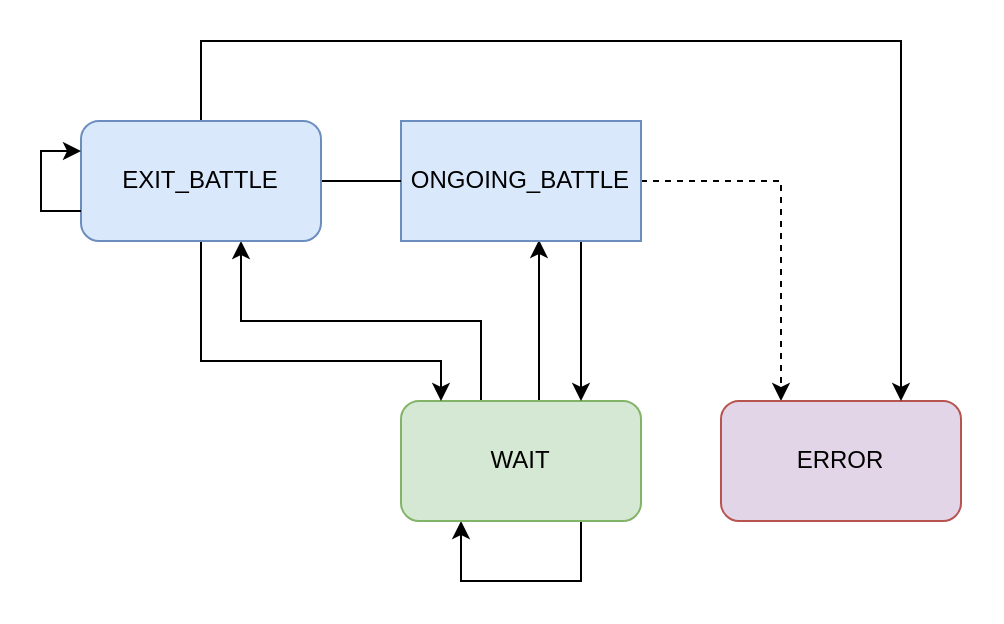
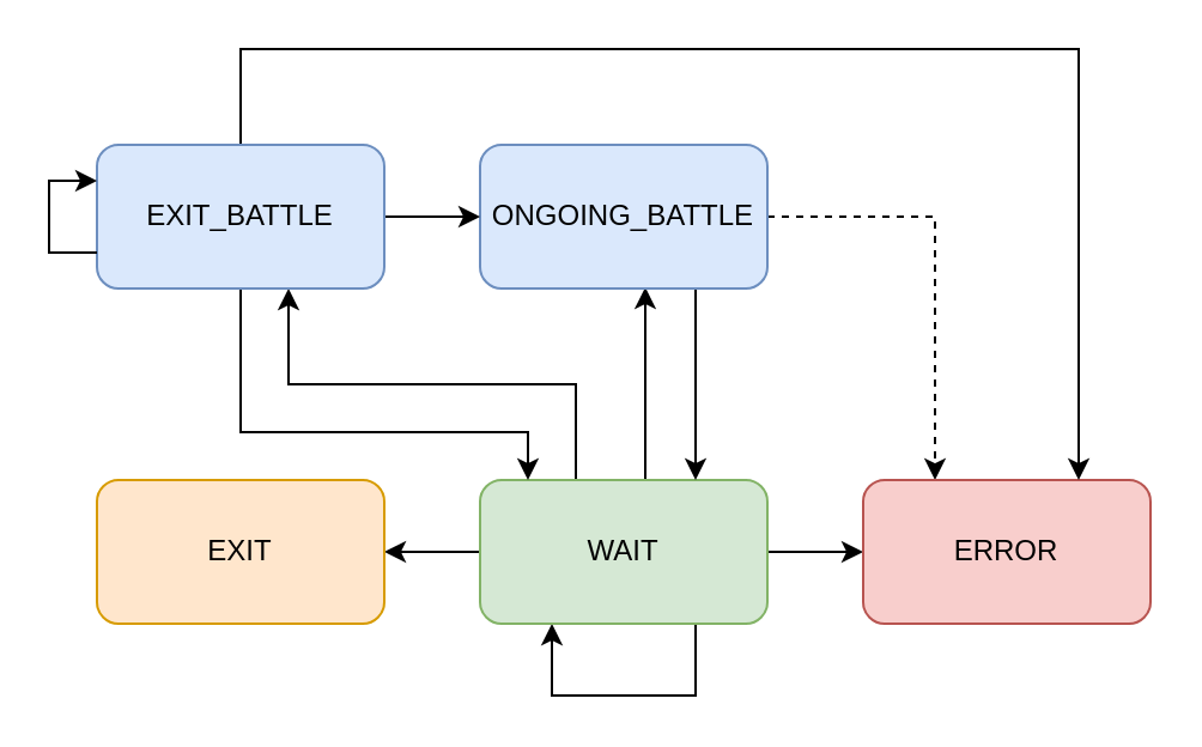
  <mxCell id="0" />
  <mxCell id="1" parent="0" />
+ <mxCell id="2" value="" style="edgeStyle=orthogonalEdgeStyle;rounded=0;orthogonalLoop=1;jettySize=auto;html=1;" parent="1" source="7" target="16" edge="1"><mxGeometry relative="1" as="geometry" /></mxCell>
  <mxCell id="3" value="" style="edgeStyle=orthogonalEdgeStyle;rounded=0;orthogonalLoop=1;jettySize=auto;html=1;" parent="1" source="7" target="15" edge="1"><mxGeometry relative="1" as="geometry"><Array as="points"><mxPoint x="240" y="160" /><mxPoint x="120" y="160" /></Array></mxGeometry></mxCell>
  <mxCell id="4" value="" style="edgeStyle=orthogonalEdgeStyle;rounded=0;orthogonalLoop=1;jettySize=auto;html=1;entryX=0.25;entryY=1;entryDx=0;entryDy=0;exitX=0.75;exitY=1;exitDx=0;exitDy=0;" parent="1" source="7" target="7" edge="1"><mxGeometry relative="1" as="geometry"><mxPoint x="250" y="340" as="targetPoint" /><Array as="points"><mxPoint x="290" y="290" /><mxPoint x="230" y="290" /></Array></mxGeometry></mxCell>
+ <mxCell id="5" value="" style="edgeStyle=orthogonalEdgeStyle;rounded=0;orthogonalLoop=1;jettySize=auto;html=1;" parent="1" source="7" target="11" edge="1"><mxGeometry relative="1" as="geometry" /></mxCell>
  <mxCell id="6" value="" style="edgeStyle=orthogonalEdgeStyle;rounded=0;orthogonalLoop=1;jettySize=auto;html=1;entryX=0.575;entryY=0.992;entryDx=0;entryDy=0;entryPerimeter=0;" parent="1" source="7" target="10" edge="1"><mxGeometry relative="1" as="geometry"><Array as="points"><mxPoint x="269" y="180" /><mxPoint x="269" y="180" /></Array></mxGeometry></mxCell>
  <mxCell id="7" value="WAIT" style="rounded=1;whiteSpace=wrap;html=1;fillColor=#d5e8d4;strokeColor=#82b366;" parent="1" vertex="1"><mxGeometry x="200" y="200" width="120" height="60" as="geometry" /></mxCell>
  <mxCell id="8" value="" style="edgeStyle=orthogonalEdgeStyle;rounded=0;orthogonalLoop=1;jettySize=auto;html=1;entryX=0.25;entryY=0;entryDx=0;entryDy=0;dashed=1;" parent="1" source="10" target="11" edge="1"><mxGeometry relative="1" as="geometry"><mxPoint x="420" y="50" as="targetPoint" /></mxGeometry></mxCell>
  <mxCell id="9" style="edgeStyle=orthogonalEdgeStyle;rounded=0;orthogonalLoop=1;jettySize=auto;html=1;entryX=0.75;entryY=0;entryDx=0;entryDy=0;exitX=0.75;exitY=1;exitDx=0;exitDy=0;" parent="1" source="10" target="7" edge="1"><mxGeometry relative="1" as="geometry"><mxPoint x="290" y="83" as="sourcePoint" /></mxGeometry></mxCell>
- <mxCell id="10" value="ONGOING_BATTLE" style="whiteSpace=wrap;html=1;fillColor=#dae8fc;strokeColor=#6c8ebf;rounded=0;" parent="1" vertex="1"><mxGeometry x="200" y="60" width="120" height="60" as="geometry" /></mxCell>
- <mxCell id="11" value="ERROR" style="rounded=1;whiteSpace=wrap;html=1;fillColor=#e1d5e7;strokeColor=#b85450;" parent="1" vertex="1"><mxGeometry x="360" y="200" width="120" height="60" as="geometry" /></mxCell>
- <mxCell id="12" value="" style="edgeStyle=orthogonalEdgeStyle;rounded=0;orthogonalLoop=1;jettySize=auto;html=1;entryX=0;entryY=0.5;entryDx=0;entryDy=0;endArrow=none;" parent="1" source="15" target="10" edge="1"><mxGeometry relative="1" as="geometry"><mxPoint x="190" y="50" as="targetPoint" /></mxGeometry></mxCell>
+ <mxCell id="10" value="ONGOING_BATTLE" style="rounded=1;whiteSpace=wrap;html=1;fillColor=#dae8fc;strokeColor=#6c8ebf;" parent="1" vertex="1"><mxGeometry x="200" y="60" width="120" height="60" as="geometry" /></mxCell>
+ <mxCell id="11" value="ERROR" style="rounded=1;whiteSpace=wrap;html=1;fillColor=#f8cecc;strokeColor=#b85450;" parent="1" vertex="1"><mxGeometry x="360" y="200" width="120" height="60" as="geometry" /></mxCell>
+ <mxCell id="12" value="" style="edgeStyle=orthogonalEdgeStyle;rounded=0;orthogonalLoop=1;jettySize=auto;html=1;entryX=0;entryY=0.5;entryDx=0;entryDy=0;" parent="1" source="15" target="10" edge="1"><mxGeometry relative="1" as="geometry"><mxPoint x="190" y="50" as="targetPoint" /></mxGeometry></mxCell>
  <mxCell id="13" value="" style="edgeStyle=orthogonalEdgeStyle;rounded=0;orthogonalLoop=1;jettySize=auto;html=1;entryX=0.75;entryY=0;entryDx=0;entryDy=0;exitX=0.5;exitY=0;exitDx=0;exitDy=0;" parent="1" source="15" target="11" edge="1"><mxGeometry relative="1" as="geometry"><mxPoint x="120" y="-60" as="targetPoint" /><Array as="points"><mxPoint x="100" y="20" /><mxPoint x="450" y="20" /></Array></mxGeometry></mxCell>
  <mxCell id="14" value="" style="edgeStyle=orthogonalEdgeStyle;rounded=0;orthogonalLoop=1;jettySize=auto;html=1;" edge="1" parent="1" source="15"><mxGeometry relative="1" as="geometry"><mxPoint x="220" y="200" as="targetPoint" /><Array as="points"><mxPoint x="100" y="180" /><mxPoint x="220" y="180" /></Array></mxGeometry></mxCell>
  <mxCell id="15" value="EXIT_BATTLE" style="rounded=1;whiteSpace=wrap;html=1;fillColor=#dae8fc;strokeColor=#6c8ebf;" parent="1" vertex="1"><mxGeometry x="40" y="60" width="120" height="60" as="geometry" /></mxCell>
+ <mxCell id="16" value="EXIT" style="rounded=1;whiteSpace=wrap;html=1;fillColor=#ffe6cc;strokeColor=#d79b00;" parent="1" vertex="1"><mxGeometry x="40" y="200" width="120" height="60" as="geometry" /></mxCell>
  <mxCell id="17" style="edgeStyle=orthogonalEdgeStyle;rounded=0;orthogonalLoop=1;jettySize=auto;html=1;exitX=0;exitY=0.75;exitDx=0;exitDy=0;entryX=0;entryY=0.25;entryDx=0;entryDy=0;" edge="1" parent="1" source="15" target="15"><mxGeometry relative="1" as="geometry"><Array as="points"><mxPoint x="20" y="105" /><mxPoint x="20" y="75" /></Array></mxGeometry></mxCell>
